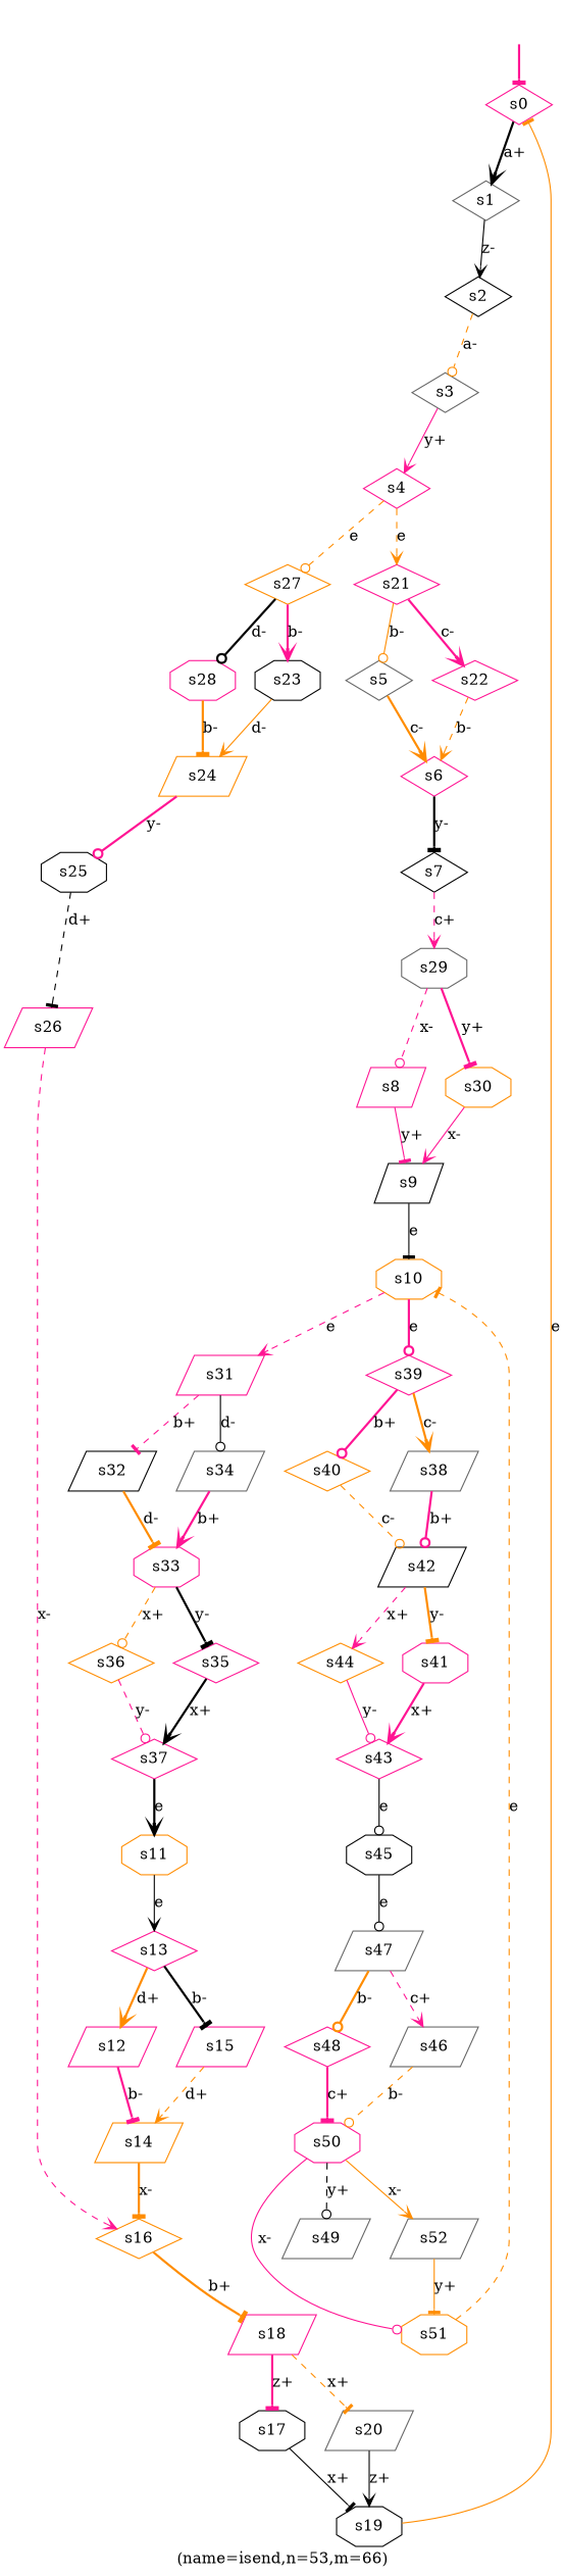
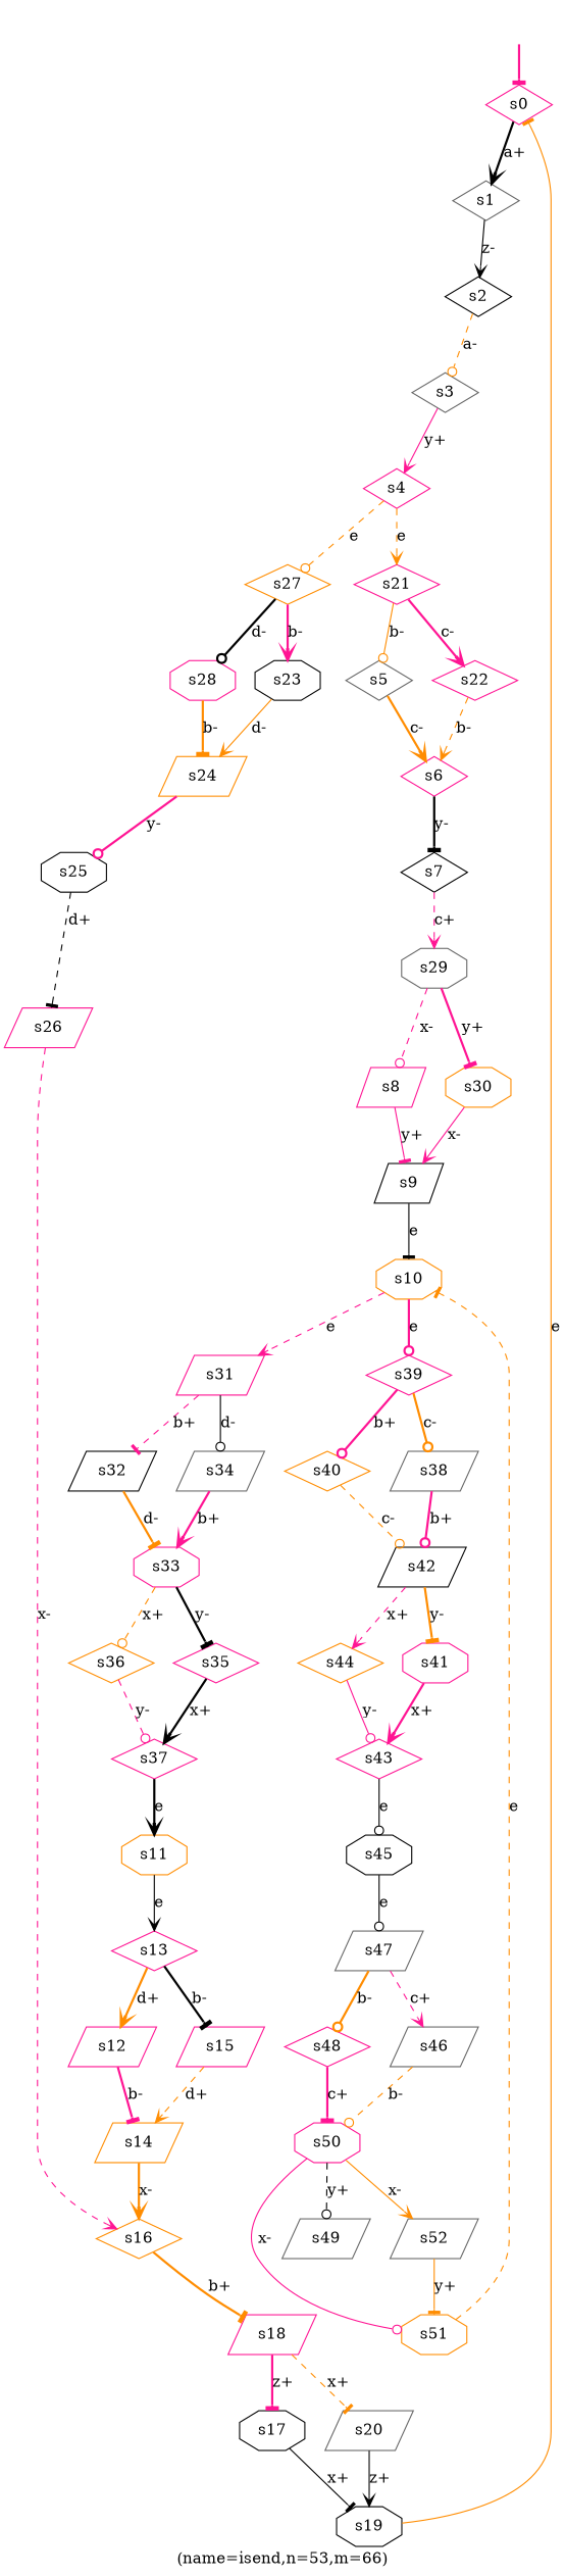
  digraph {
    label="(name=isend,n=53,m=66)"
    node [color=deeppink shape=diamond]
    edge [arrowhead=vee color=deeppink style=bold]
    _nil [style=invis color="" shape=""]
    s0
    s1 [color=gray40]
    s2 [color=black]
    s45 [color=black shape=octagon]
    s43
    s47 [color=gray40 shape=parallelogram]
    s46 [color=gray40 shape=parallelogram]
    s48
    s11 [color=darkorange shape=octagon]
    s13
    s15 [shape=parallelogram]
    s12 [shape=parallelogram]
    s14 [color=darkorange shape=parallelogram]
    s9 [color=black shape=parallelogram]
    s10 [color=darkorange shape=octagon]
    s31 [shape=parallelogram]
    s39
    s34 [color=gray40 shape=parallelogram]
    s32 [color=black shape=parallelogram]
    s38 [color=gray40 shape=parallelogram]
    s40 [color=darkorange]
    s51 [color=darkorange shape=octagon]
    s50 [shape=octagon]
    s33 [shape=octagon]
    s42 [color=black shape=parallelogram]
    s37
    s19 [color=black shape=octagon]
    s4
    s21
    s27 [color=darkorange]
    s5 [color=gray40]
    s22
    s28 [shape=octagon]
    s23 [color=black shape=octagon]
    s6
    s24 [color=darkorange shape=parallelogram]
    s49 [color=gray40 shape=parallelogram]
    s29 [color=gray40 shape=octagon]
    s8 [shape=parallelogram]
    s30 [color=darkorange shape=octagon]
    s26 [shape=parallelogram]
    s16 [color=darkorange]
    s18 [shape=parallelogram]
    s20 [color=gray40 shape=parallelogram]
    s17 [color=black shape=octagon]
    s52 [color=gray40 shape=parallelogram]
    s41 [shape=octagon]
    s44 [color=darkorange]
    s7 [color=black]
    s35
    s36 [color=darkorange]
    s3 [color=gray40]
    s25 [color=black shape=octagon]
    _nil -> s0 [arrowhead=tee]
    s0 -> s1 [color=black label="a+"]
    s1 -> s2 [color=black label="z-" style=solid]
    s2 -> s3 [arrowhead=odot color=darkorange label="a-" style=dashed]
    s45 -> s47 [arrowhead=odot color=black label=e style=solid]
    s43 -> s45 [arrowhead=odot color=black label=e style=solid]
    s47 -> s46 [label="c+" style=dashed]
    s47 -> s48 [arrowhead=odot color=darkorange label="b-"]
    s46 -> s50 [arrowhead=odot color=darkorange label="b-" style=dashed]
    s48 -> s50 [arrowhead=tee label="c+"]
    s11 -> s13 [color=black label=e style=solid]
    s13 -> s15 [arrowhead=tee color=black label="b-"]
    s13 -> s12 [color=darkorange label="d+"]
    s15 -> s14 [color=darkorange label="d+" style=dashed]
    s12 -> s14 [arrowhead=tee label="b-"]
-   s14 -> s16 [arrowhead=tee color=darkorange label="x-"]
+   s14 -> s16 [color=darkorange label="x-"]
    s9 -> s10 [arrowhead=tee color=black label=e style=solid]
    s10 -> s31 [label=e style=dashed]
    s10 -> s39 [arrowhead=odot label=e]
    s31 -> s34 [arrowhead=odot color=black label="d-" style=solid]
    s31 -> s32 [arrowhead=tee label="b+" style=dashed]
-   s39 -> s38 [color=darkorange label="c-"]
+   s39 -> s38 [arrowhead=odot color=darkorange label="c-"]
    s39 -> s40 [arrowhead=odot label="b+"]
    s34 -> s33 [label="b+"]
    s32 -> s33 [arrowhead=tee color=darkorange label="d-"]
    s38 -> s42 [arrowhead=odot label="b+"]
    s40 -> s42 [arrowhead=odot color=darkorange label="c-" style=dashed]
    s51 -> s10 [arrowhead=tee color=darkorange label=e style=dashed]
    s50 -> s51 [arrowhead=odot label="x-" style=solid]
    s50 -> s49 [arrowhead=odot color=black label="y+" style=dashed]
    s50 -> s52 [color=darkorange label="x-" style=solid]
    s33 -> s35 [arrowhead=tee color=black label="y-"]
    s33 -> s36 [arrowhead=odot color=darkorange label="x+" style=dashed]
    s42 -> s41 [arrowhead=tee color=darkorange label="y-"]
    s42 -> s44 [label="x+" style=dashed]
    s37 -> s11 [color=black label=e]
    s19 -> s0 [arrowhead=tee color=darkorange label=e style=solid]
    s4 -> s21 [color=darkorange label=e style=dashed]
    s4 -> s27 [arrowhead=odot color=darkorange label=e style=dashed]
    s21 -> s5 [arrowhead=odot color=darkorange label="b-" style=solid]
    s21 -> s22 [label="c-"]
    s27 -> s28 [arrowhead=odot color=black label="d-"]
    s27 -> s23 [label="b-"]
    s5 -> s6 [color=darkorange label="c-"]
    s22 -> s6 [color=darkorange label="b-" style=dashed]
    s28 -> s24 [arrowhead=tee color=darkorange label="b-"]
    s23 -> s24 [color=darkorange label="d-" style=solid]
    s6 -> s7 [arrowhead=tee color=black label="y-"]
    s24 -> s25 [arrowhead=odot label="y-"]
    s29 -> s8 [arrowhead=odot label="x-" style=dashed]
    s29 -> s30 [arrowhead=tee label="y+"]
    s8 -> s9 [arrowhead=tee label="y+" style=solid]
    s30 -> s9 [label="x-" style=solid]
    s26 -> s16 [label="x-" style=dashed]
    s16 -> s18 [arrowhead=tee color=darkorange label="b+"]
    s18 -> s20 [arrowhead=tee color=darkorange label="x+" style=dashed]
    s18 -> s17 [arrowhead=tee label="z+"]
    s20 -> s19 [color=black label="z+" style=solid]
    s17 -> s19 [arrowhead=tee color=black label="x+" style=solid]
    s52 -> s51 [arrowhead=tee color=darkorange label="y+" style=solid]
    s41 -> s43 [label="x+"]
    s44 -> s43 [arrowhead=odot label="y-" style=solid]
    s7 -> s29 [label="c+" style=dashed]
    s35 -> s37 [color=black label="x+"]
    s36 -> s37 [arrowhead=odot label="y-" style=dashed]
    s3 -> s4 [label="y+" style=solid]
    s25 -> s26 [arrowhead=tee color=black label="d+" style=dashed]
  }
